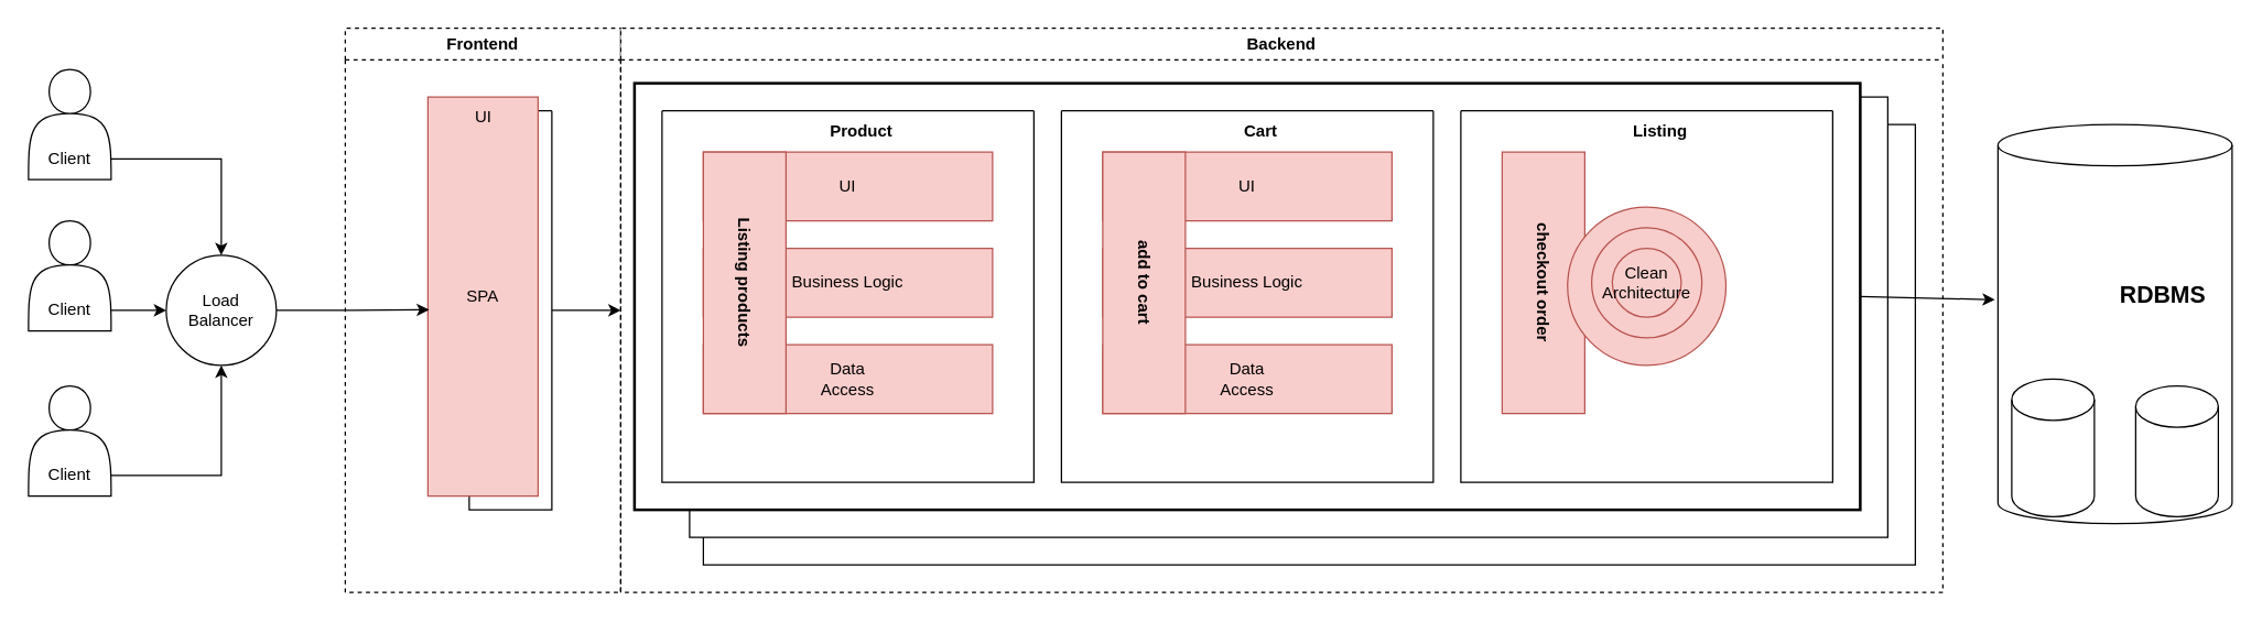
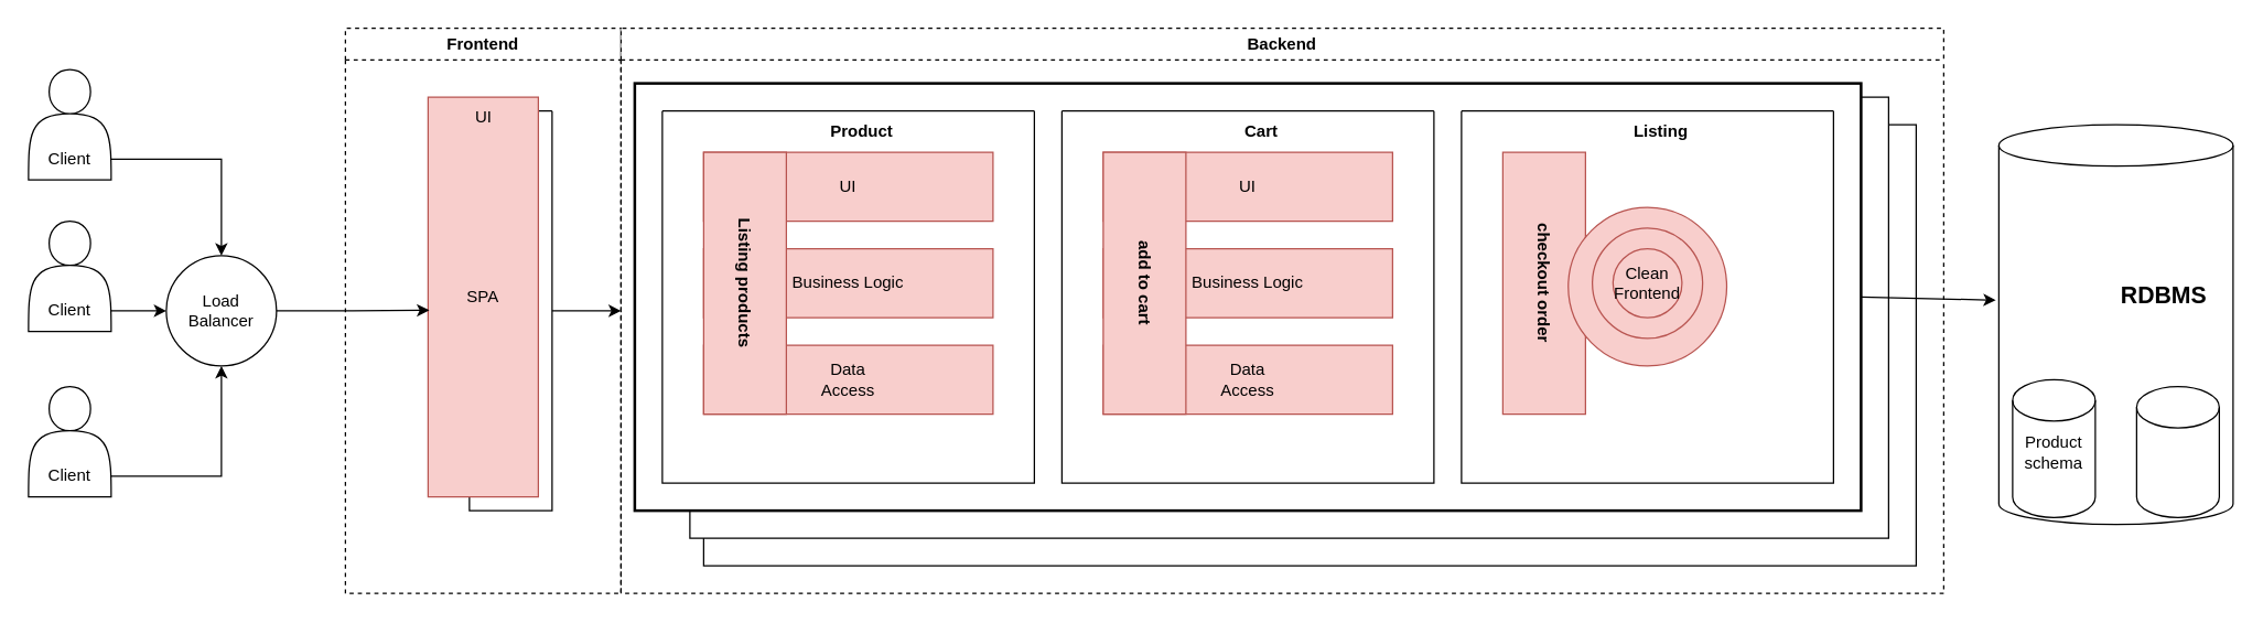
  <mxCell id="0" />
  <mxCell id="1" parent="0" />
  <mxCell id="2" value="" style="rounded=0;whiteSpace=wrap;html=1;" parent="1" vertex="1"><mxGeometry x="510" y="90" width="880" height="320" as="geometry" /></mxCell>
  <mxCell id="3" value="" style="rounded=0;whiteSpace=wrap;html=1;" parent="1" vertex="1"><mxGeometry x="500" y="70" width="870" height="320" as="geometry" /></mxCell>
  <mxCell id="4" value="" style="rounded=0;whiteSpace=wrap;html=1;strokeWidth=2;" parent="1" vertex="1"><mxGeometry x="460" y="60" width="890" height="310" as="geometry" /></mxCell>
  <mxCell id="5" value="" style="shape=actor;whiteSpace=wrap;html=1;" parent="1" vertex="1"><mxGeometry x="20" y="50" width="60" height="80" as="geometry" /></mxCell>
  <mxCell id="6" value="" style="shape=actor;whiteSpace=wrap;html=1;" parent="1" vertex="1"><mxGeometry x="20" y="160" width="60" height="80" as="geometry" /></mxCell>
  <mxCell id="7" value="" style="shape=actor;whiteSpace=wrap;html=1;" parent="1" vertex="1"><mxGeometry x="20" y="280" width="60" height="80" as="geometry" /></mxCell>
  <mxCell id="8" value="" style="edgeStyle=orthogonalEdgeStyle;rounded=0;orthogonalLoop=1;jettySize=auto;html=1;" parent="1" source="9" target="14" edge="1"><mxGeometry relative="1" as="geometry" /></mxCell>
  <mxCell id="9" value="Client" style="text;html=1;align=center;verticalAlign=middle;whiteSpace=wrap;rounded=0;" parent="1" vertex="1"><mxGeometry x="20" y="100" width="60" height="30" as="geometry" /></mxCell>
  <mxCell id="10" style="edgeStyle=orthogonalEdgeStyle;rounded=0;orthogonalLoop=1;jettySize=auto;html=1;entryX=0;entryY=0.5;entryDx=0;entryDy=0;" parent="1" source="11" target="14" edge="1"><mxGeometry relative="1" as="geometry" /></mxCell>
  <mxCell id="11" value="Client" style="text;html=1;align=center;verticalAlign=middle;whiteSpace=wrap;rounded=0;" parent="1" vertex="1"><mxGeometry x="20" y="210" width="60" height="30" as="geometry" /></mxCell>
  <mxCell id="12" style="edgeStyle=orthogonalEdgeStyle;rounded=0;orthogonalLoop=1;jettySize=auto;html=1;entryX=0.5;entryY=1;entryDx=0;entryDy=0;" parent="1" source="13" target="14" edge="1"><mxGeometry relative="1" as="geometry" /></mxCell>
  <mxCell id="13" value="Client" style="text;html=1;align=center;verticalAlign=middle;whiteSpace=wrap;rounded=0;" parent="1" vertex="1"><mxGeometry x="20" y="330" width="60" height="30" as="geometry" /></mxCell>
  <mxCell id="14" value="Load&lt;br&gt;Balancer" style="ellipse;whiteSpace=wrap;html=1;" parent="1" vertex="1"><mxGeometry x="120" y="185" width="80" height="80" as="geometry" /></mxCell>
  <mxCell id="15" value="Frontend" style="swimlane;whiteSpace=wrap;html=1;dashed=1;" parent="1" vertex="1"><mxGeometry x="250" y="20" width="200" height="410" as="geometry" /></mxCell>
  <mxCell id="16" value="" style="swimlane;startSize=0;" parent="15" vertex="1"><mxGeometry x="90" y="60" width="60" height="290" as="geometry" /></mxCell>
  <mxCell id="17" value="" style="rounded=0;whiteSpace=wrap;html=1;fillColor=#f8cecc;strokeColor=#b85450;" parent="16" vertex="1"><mxGeometry x="-30" y="-10" width="80" height="290" as="geometry" /></mxCell>
  <mxCell id="18" value="UI" style="text;html=1;align=center;verticalAlign=middle;resizable=0;points=[];autosize=1;strokeColor=none;fillColor=none;" parent="16" vertex="1"><mxGeometry x="-10" y="-10" width="40" height="30" as="geometry" /></mxCell>
  <mxCell id="19" value="SPA" style="text;html=1;align=center;verticalAlign=middle;whiteSpace=wrap;rounded=0;" parent="16" vertex="1"><mxGeometry x="-20" y="120" width="60" height="30" as="geometry" /></mxCell>
  <mxCell id="20" style="edgeStyle=orthogonalEdgeStyle;rounded=0;orthogonalLoop=1;jettySize=auto;html=1;entryX=0.011;entryY=0.533;entryDx=0;entryDy=0;entryPerimeter=0;" parent="1" source="14" target="17" edge="1"><mxGeometry relative="1" as="geometry" /></mxCell>
  <mxCell id="21" value="Backend" style="swimlane;whiteSpace=wrap;html=1;dashed=1;" parent="1" vertex="1"><mxGeometry x="450" y="20" width="960" height="410" as="geometry" /></mxCell>
  <mxCell id="22" value="" style="swimlane;startSize=0;" parent="21" vertex="1"><mxGeometry x="30" y="60" width="270" height="270" as="geometry" /></mxCell>
  <mxCell id="23" value="&lt;b&gt;Product&lt;/b&gt;" style="text;html=1;align=center;verticalAlign=middle;whiteSpace=wrap;rounded=0;" parent="22" vertex="1"><mxGeometry x="115" width="60" height="30" as="geometry" /></mxCell>
  <mxCell id="24" value="UI" style="rounded=0;whiteSpace=wrap;html=1;fillColor=#f8cecc;strokeColor=#b85450;" parent="22" vertex="1"><mxGeometry x="30" y="30" width="210" height="50" as="geometry" /></mxCell>
  <mxCell id="25" value="Business Logic" style="rounded=0;whiteSpace=wrap;html=1;fillColor=#f8cecc;strokeColor=#b85450;" parent="22" vertex="1"><mxGeometry x="30" y="100" width="210" height="50" as="geometry" /></mxCell>
  <mxCell id="26" value="Data&lt;br&gt;Access" style="rounded=0;whiteSpace=wrap;html=1;fillColor=#f8cecc;strokeColor=#b85450;" parent="22" vertex="1"><mxGeometry x="30" y="170" width="210" height="50" as="geometry" /></mxCell>
  <mxCell id="27" value="" style="rounded=0;whiteSpace=wrap;html=1;fillColor=#f8cecc;strokeColor=#b85450;" parent="22" vertex="1"><mxGeometry x="30" y="30" width="60" height="190" as="geometry" /></mxCell>
  <mxCell id="28" value="&lt;b&gt;Listing products&lt;/b&gt;" style="text;html=1;align=center;verticalAlign=middle;whiteSpace=wrap;rounded=0;rotation=90;" parent="22" vertex="1"><mxGeometry x="10" y="110" width="100" height="30" as="geometry" /></mxCell>
  <mxCell id="29" value="" style="swimlane;startSize=0;" parent="21" vertex="1"><mxGeometry x="320" y="60" width="270" height="270" as="geometry" /></mxCell>
  <mxCell id="30" value="&lt;b&gt;Cart&lt;/b&gt;" style="text;html=1;align=center;verticalAlign=middle;whiteSpace=wrap;rounded=0;" parent="29" vertex="1"><mxGeometry x="115" width="60" height="30" as="geometry" /></mxCell>
  <mxCell id="31" value="UI" style="rounded=0;whiteSpace=wrap;html=1;fillColor=#f8cecc;strokeColor=#b85450;" parent="29" vertex="1"><mxGeometry x="30" y="30" width="210" height="50" as="geometry" /></mxCell>
  <mxCell id="32" value="Business Logic" style="rounded=0;whiteSpace=wrap;html=1;fillColor=#f8cecc;strokeColor=#b85450;" parent="29" vertex="1"><mxGeometry x="30" y="100" width="210" height="50" as="geometry" /></mxCell>
  <mxCell id="33" value="Data&lt;br&gt;Access" style="rounded=0;whiteSpace=wrap;html=1;fillColor=#f8cecc;strokeColor=#b85450;" parent="29" vertex="1"><mxGeometry x="30" y="170" width="210" height="50" as="geometry" /></mxCell>
  <mxCell id="34" value="" style="rounded=0;whiteSpace=wrap;html=1;fillColor=#f8cecc;strokeColor=#b85450;" parent="29" vertex="1"><mxGeometry x="30" y="30" width="60" height="190" as="geometry" /></mxCell>
  <mxCell id="35" value="&lt;b&gt;add to cart&lt;/b&gt;" style="text;html=1;align=center;verticalAlign=middle;whiteSpace=wrap;rounded=0;rotation=90;" parent="29" vertex="1"><mxGeometry x="10" y="110" width="100" height="30" as="geometry" /></mxCell>
  <mxCell id="36" value="" style="swimlane;startSize=0;" parent="21" vertex="1"><mxGeometry x="610" y="60" width="270" height="270" as="geometry" /></mxCell>
  <mxCell id="37" value="&lt;b&gt;Listing&lt;/b&gt;" style="text;html=1;align=center;verticalAlign=middle;whiteSpace=wrap;rounded=0;" parent="36" vertex="1"><mxGeometry x="115" width="60" height="30" as="geometry" /></mxCell>
  <mxCell id="38" value="" style="rounded=0;whiteSpace=wrap;html=1;fillColor=#f8cecc;strokeColor=#b85450;" parent="36" vertex="1"><mxGeometry x="30" y="30" width="60" height="190" as="geometry" /></mxCell>
  <mxCell id="39" value="&lt;b&gt;checkout order&lt;/b&gt;" style="text;html=1;align=center;verticalAlign=middle;whiteSpace=wrap;rounded=0;rotation=90;" parent="36" vertex="1"><mxGeometry x="10" y="110" width="100" height="30" as="geometry" /></mxCell>
  <mxCell id="40" value="" style="ellipse;whiteSpace=wrap;html=1;aspect=fixed;fillColor=#f8cecc;strokeColor=#b85450;" parent="36" vertex="1"><mxGeometry x="77.5" y="70" width="115" height="115" as="geometry" /></mxCell>
  <mxCell id="41" value="" style="ellipse;whiteSpace=wrap;html=1;aspect=fixed;fillColor=#f8cecc;strokeColor=#b85450;" parent="36" vertex="1"><mxGeometry x="95" y="85" width="80" height="80" as="geometry" /></mxCell>
  <mxCell id="42" value="" style="ellipse;whiteSpace=wrap;html=1;aspect=fixed;fillColor=#f8cecc;strokeColor=#b85450;" parent="36" vertex="1"><mxGeometry x="110" y="100" width="50" height="50" as="geometry" /></mxCell>
- <mxCell id="43" value="Clean&lt;br&gt;Architecture" style="text;html=1;align=center;verticalAlign=middle;whiteSpace=wrap;rounded=0;" parent="36" vertex="1"><mxGeometry x="105" y="110" width="60" height="30" as="geometry" /></mxCell>
+ <mxCell id="43" value="Clean&lt;br&gt;Frontend" style="text;html=1;align=center;verticalAlign=middle;whiteSpace=wrap;rounded=0;" parent="36" vertex="1"><mxGeometry x="105" y="110" width="60" height="30" as="geometry" /></mxCell>
  <mxCell id="44" value="" style="shape=cylinder3;whiteSpace=wrap;html=1;boundedLbl=1;backgroundOutline=1;size=15;" parent="1" vertex="1"><mxGeometry x="1450" y="90" width="170" height="290" as="geometry" /></mxCell>
  <mxCell id="45" value="&lt;b&gt;&lt;font style=&quot;font-size: 17px;&quot;&gt;RDBMS&lt;/font&gt;&lt;/b&gt;" style="text;html=1;align=center;verticalAlign=middle;whiteSpace=wrap;rounded=0;" parent="1" vertex="1"><mxGeometry x="1540" y="200" width="60" height="30" as="geometry" /></mxCell>
  <mxCell id="46" value="" style="shape=cylinder3;whiteSpace=wrap;html=1;boundedLbl=1;backgroundOutline=1;size=15;" parent="1" vertex="1"><mxGeometry x="1460" y="275" width="60" height="100" as="geometry" /></mxCell>
  <mxCell id="47" value="" style="shape=cylinder3;whiteSpace=wrap;html=1;boundedLbl=1;backgroundOutline=1;size=15;" parent="1" vertex="1"><mxGeometry x="1550" y="280" width="60" height="95" as="geometry" /></mxCell>
+ <mxCell id="48" value="Product&lt;br&gt;schema" style="text;html=1;align=center;verticalAlign=middle;whiteSpace=wrap;rounded=0;" parent="1" vertex="1"><mxGeometry x="1460" y="312.5" width="60" height="30" as="geometry" /></mxCell>
  <mxCell id="49" value="" style="endArrow=classic;html=1;rounded=0;exitX=1;exitY=0.5;exitDx=0;exitDy=0;entryX=0;entryY=0.5;entryDx=0;entryDy=0;" parent="1" source="16" target="21" edge="1"><mxGeometry width="50" height="50" relative="1" as="geometry"><mxPoint x="460" y="580" as="sourcePoint" /><mxPoint x="510" y="530" as="targetPoint" /></mxGeometry></mxCell>
  <mxCell id="50" value="" style="endArrow=classic;html=1;rounded=0;exitX=1;exitY=0.5;exitDx=0;exitDy=0;entryX=-0.013;entryY=0.439;entryDx=0;entryDy=0;entryPerimeter=0;" parent="1" source="4" target="44" edge="1"><mxGeometry width="50" height="50" relative="1" as="geometry"><mxPoint x="1410" y="530" as="sourcePoint" /><mxPoint x="1460" y="480" as="targetPoint" /></mxGeometry></mxCell>
